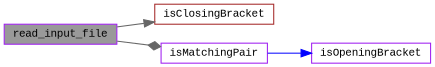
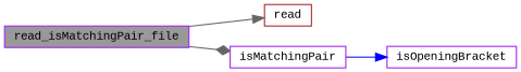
  digraph {
    fontname="Liberation Mono"
    rankdir=LR
    node [color=purple fillcolor=white fontname="Liberation Mono" fontsize=10 shape=box style=filled]
    edge [arrowhead=normal color=gray40 fontname="Liberation Mono" fontsize=10 labelfontname=Helvetica labelfontsize=10 style=solid]
-   n1 [fillcolor=grey60 fontcolor=black height=0.2 label=read_input_file width=0.4]
-   n2 [color=brown height=0.2 label=isClosingBracket width=0.4]
+   n1 [fillcolor=grey60 fontcolor=black height=0.2 label=read_isMatchingPair_file width=0.4]
+   n2 [color=brown height=0.2 label=read width=0.4]
    n3 [height=0.2 label=isMatchingPair width=0.4]
    n4 [height=0.2 label=isOpeningBracket width=0.4]
    n1 -> n2
    n1 -> n3 [arrowhead=diamond]
    n3 -> n4 [color=blue]
  }
